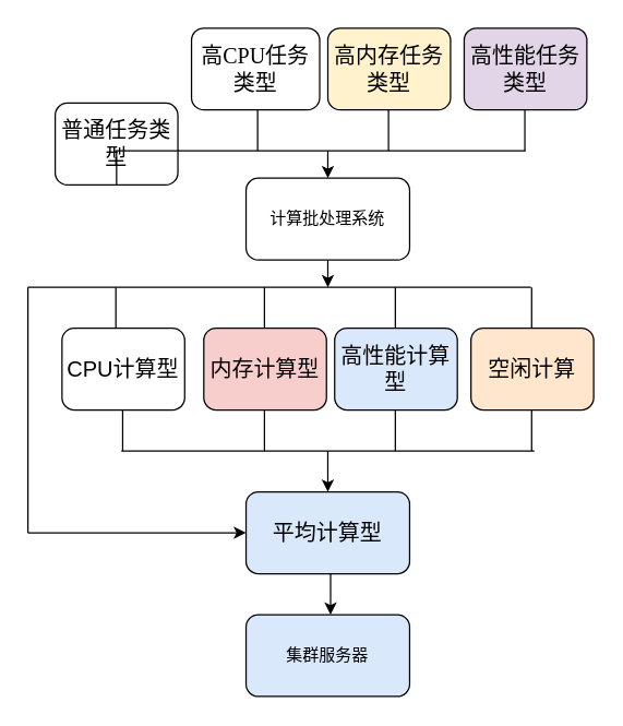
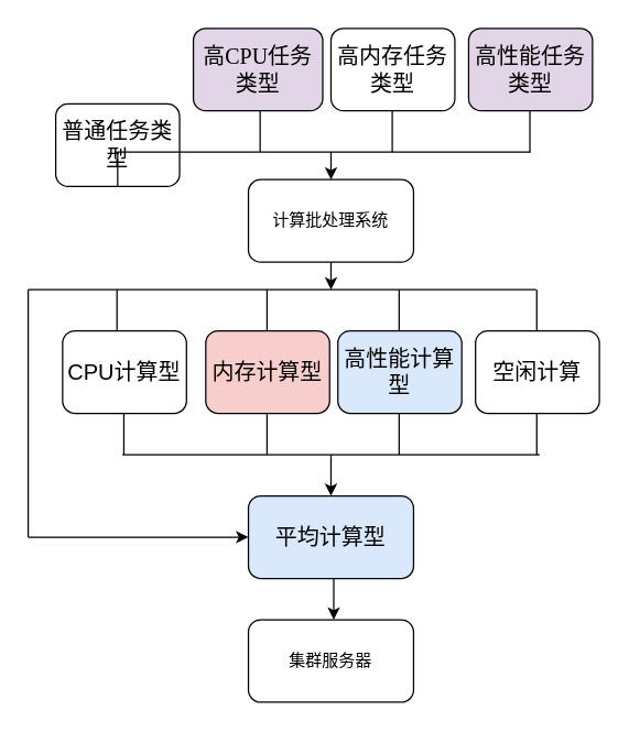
  <mxCell id="0" />
  <mxCell id="1" parent="0" />
  <mxCell id="2" value="&lt;span style=&quot;font-size:12.0pt;font-family:&amp;quot;PMingLiU&amp;quot;,serif;&lt;br/&gt;mso-bidi-font-family:&amp;quot;Times New Roman&amp;quot;;mso-font-kerning:1.0pt;mso-ansi-language:&lt;br/&gt;EN-US;mso-fareast-language:ZH-CN;mso-bidi-language:AR-SA&quot;&gt;普通任务类型&lt;/span&gt;" style="rounded=1;whiteSpace=wrap;html=1;" vertex="1" parent="1"><mxGeometry x="40" y="75" width="90" height="60" as="geometry" /></mxCell>
- <mxCell id="3" value="&lt;span style=&quot;font-size:12.0pt;font-family:&amp;quot;PMingLiU&amp;quot;,serif;&lt;br/&gt;mso-bidi-font-family:&amp;quot;Times New Roman&amp;quot;;mso-font-kerning:1.0pt;mso-ansi-language:&lt;br/&gt;EN-US;mso-fareast-language:ZH-CN;mso-bidi-language:AR-SA&quot;&gt;高&lt;span lang=&quot;EN-US&quot;&gt;CPU&lt;/span&gt;任务类型&lt;/span&gt;" style="rounded=1;whiteSpace=wrap;html=1;" vertex="1" parent="1"><mxGeometry x="140" y="20" width="94" height="60" as="geometry" /></mxCell>
+ <mxCell id="3" value="&lt;span style=&quot;font-size:12.0pt;font-family:&amp;quot;PMingLiU&amp;quot;,serif;&lt;br/&gt;mso-bidi-font-family:&amp;quot;Times New Roman&amp;quot;;mso-font-kerning:1.0pt;mso-ansi-language:&lt;br/&gt;EN-US;mso-fareast-language:ZH-CN;mso-bidi-language:AR-SA&quot;&gt;高&lt;span lang=&quot;EN-US&quot;&gt;CPU&lt;/span&gt;任务类型&lt;/span&gt;" style="rounded=1;whiteSpace=wrap;html=1;fillColor=#e1d5e7;" vertex="1" parent="1"><mxGeometry x="140" y="20" width="94" height="60" as="geometry" /></mxCell>
  <mxCell id="4" value="&lt;span style=&quot;font-size:12.0pt;font-family:&amp;quot;PMingLiU&amp;quot;,serif;&lt;br/&gt;mso-bidi-font-family:&amp;quot;Times New Roman&amp;quot;;mso-font-kerning:1.0pt;mso-ansi-language:&lt;br/&gt;EN-US;mso-fareast-language:ZH-CN;mso-bidi-language:AR-SA&quot;&gt;高性能任务类型&lt;/span&gt;" style="rounded=1;whiteSpace=wrap;html=1;fillColor=#e1d5e7;" vertex="1" parent="1"><mxGeometry x="340" y="20" width="90" height="60" as="geometry" /></mxCell>
- <mxCell id="5" value="&lt;span style=&quot;font-size:12.0pt;font-family:&amp;quot;PMingLiU&amp;quot;,serif;&lt;br/&gt;mso-bidi-font-family:&amp;quot;Times New Roman&amp;quot;;mso-font-kerning:1.0pt;mso-ansi-language:&lt;br/&gt;EN-US;mso-fareast-language:ZH-CN;mso-bidi-language:AR-SA&quot;&gt;高内存任务类型&lt;/span&gt;" style="rounded=1;whiteSpace=wrap;html=1;fillColor=#fff2cc;" vertex="1" parent="1"><mxGeometry x="240" y="20" width="90" height="60" as="geometry" /></mxCell>
+ <mxCell id="5" value="&lt;span style=&quot;font-size:12.0pt;font-family:&amp;quot;PMingLiU&amp;quot;,serif;&lt;br/&gt;mso-bidi-font-family:&amp;quot;Times New Roman&amp;quot;;mso-font-kerning:1.0pt;mso-ansi-language:&lt;br/&gt;EN-US;mso-fareast-language:ZH-CN;mso-bidi-language:AR-SA&quot;&gt;高内存任务类型&lt;/span&gt;" style="rounded=1;whiteSpace=wrap;html=1;" vertex="1" parent="1"><mxGeometry x="240" y="20" width="90" height="60" as="geometry" /></mxCell>
  <mxCell id="6" value="计算批处理系统" style="rounded=1;whiteSpace=wrap;html=1;" vertex="1" parent="1"><mxGeometry x="180" y="130" width="120" height="60" as="geometry" /></mxCell>
  <mxCell id="7" value="&lt;span style=&quot;font-size:12.0pt;font-family:&amp;quot;PMingLiU&amp;quot;,serif;&lt;br/&gt;mso-bidi-font-family:&amp;quot;Times New Roman&amp;quot;;mso-font-kerning:1.0pt;mso-ansi-language:&lt;br/&gt;EN-US;mso-fareast-language:ZH-CN;mso-bidi-language:AR-SA&quot;&gt;平均计算型&lt;/span&gt;" style="rounded=1;whiteSpace=wrap;html=1;fillColor=#dae8fc;" vertex="1" parent="1"><mxGeometry x="180" y="360" width="120" height="60" as="geometry" /></mxCell>
- <mxCell id="8" value="&lt;span style=&quot;font-size:12.0pt;font-family:&amp;quot;PMingLiU&amp;quot;,serif;&lt;br/&gt;mso-bidi-font-family:&amp;quot;Times New Roman&amp;quot;;mso-font-kerning:1.0pt;mso-ansi-language:&lt;br/&gt;EN-US;mso-fareast-language:ZH-CN;mso-bidi-language:AR-SA&quot;&gt;空闲计算&lt;/span&gt;" style="rounded=1;whiteSpace=wrap;html=1;fillColor=#ffe6cc;" vertex="1" parent="1"><mxGeometry x="345" y="240" width="90" height="60" as="geometry" /></mxCell>
+ <mxCell id="8" value="&lt;span style=&quot;font-size:12.0pt;font-family:&amp;quot;PMingLiU&amp;quot;,serif;&lt;br/&gt;mso-bidi-font-family:&amp;quot;Times New Roman&amp;quot;;mso-font-kerning:1.0pt;mso-ansi-language:&lt;br/&gt;EN-US;mso-fareast-language:ZH-CN;mso-bidi-language:AR-SA&quot;&gt;空闲计算&lt;/span&gt;" style="rounded=1;whiteSpace=wrap;html=1;" vertex="1" parent="1"><mxGeometry x="345" y="240" width="90" height="60" as="geometry" /></mxCell>
  <mxCell id="9" value="&lt;span style=&quot;font-size:12.0pt;font-family:&lt;br/&gt;&amp;quot;PMingLiU&amp;quot;,serif;mso-bidi-font-family:&amp;quot;Times New Roman&amp;quot;;mso-font-kerning:1.0pt;&lt;br/&gt;mso-ansi-language:EN-US;mso-fareast-language:ZH-CN;mso-bidi-language:AR-SA&quot; lang=&quot;EN-US&quot;&gt;CPU&lt;/span&gt;&lt;span style=&quot;font-size:12.0pt;font-family:&amp;quot;PMingLiU&amp;quot;,serif;mso-bidi-font-family:&amp;quot;Times New Roman&amp;quot;;&lt;br/&gt;mso-font-kerning:1.0pt;mso-ansi-language:EN-US;mso-fareast-language:ZH-CN;&lt;br/&gt;mso-bidi-language:AR-SA&quot;&gt;计算型&lt;/span&gt;" style="rounded=1;whiteSpace=wrap;html=1;" vertex="1" parent="1"><mxGeometry x="45" y="240" width="90" height="60" as="geometry" /></mxCell>
  <mxCell id="10" value="&lt;span style=&quot;font-size:12.0pt;font-family:&amp;quot;PMingLiU&amp;quot;,serif;&lt;br/&gt;mso-bidi-font-family:&amp;quot;Times New Roman&amp;quot;;mso-font-kerning:1.0pt;mso-ansi-language:&lt;br/&gt;EN-US;mso-fareast-language:ZH-CN;mso-bidi-language:AR-SA&quot;&gt;高性能计算型&lt;/span&gt;" style="rounded=1;whiteSpace=wrap;html=1;fillColor=#dae8fc;" vertex="1" parent="1"><mxGeometry x="245" y="240" width="90" height="60" as="geometry" /></mxCell>
  <mxCell id="11" value="&lt;span style=&quot;font-size:12.0pt;font-family:&amp;quot;PMingLiU&amp;quot;,serif;&lt;br/&gt;mso-bidi-font-family:&amp;quot;Times New Roman&amp;quot;;mso-font-kerning:1.0pt;mso-ansi-language:&lt;br/&gt;EN-US;mso-fareast-language:ZH-CN;mso-bidi-language:AR-SA&quot;&gt;内存计算型&lt;/span&gt;" style="rounded=1;whiteSpace=wrap;html=1;fillColor=#f8cecc;" vertex="1" parent="1"><mxGeometry x="149" y="240" width="90" height="60" as="geometry" /></mxCell>
- <mxCell id="12" value="集群服务器" style="rounded=1;whiteSpace=wrap;html=1;fillColor=#dae8fc;" vertex="1" parent="1"><mxGeometry x="180" y="450" width="120" height="60" as="geometry" /></mxCell>
+ <mxCell id="12" value="集群服务器" style="rounded=1;whiteSpace=wrap;html=1;" vertex="1" parent="1"><mxGeometry x="180" y="450" width="120" height="60" as="geometry" /></mxCell>
  <mxCell id="13" value="" style="endArrow=none;html=1;rounded=0;" edge="1" parent="1"><mxGeometry width="50" height="50" relative="1" as="geometry"><mxPoint x="84" y="110" as="sourcePoint" /><mxPoint x="385" y="110" as="targetPoint" /></mxGeometry></mxCell>
  <mxCell id="14" value="" style="endArrow=none;html=1;rounded=0;exitX=0.5;exitY=1;exitDx=0;exitDy=0;" edge="1" parent="1" source="2"><mxGeometry width="50" height="50" relative="1" as="geometry"><mxPoint x="90" y="120" as="sourcePoint" /><mxPoint x="85" y="110" as="targetPoint" /></mxGeometry></mxCell>
  <mxCell id="15" value="" style="endArrow=none;html=1;rounded=0;exitX=0.5;exitY=1;exitDx=0;exitDy=0;" edge="1" parent="1"><mxGeometry width="50" height="50" relative="1" as="geometry"><mxPoint x="188.5" y="80" as="sourcePoint" /><mxPoint x="188.5" y="110" as="targetPoint" /></mxGeometry></mxCell>
  <mxCell id="16" value="" style="endArrow=none;html=1;rounded=0;exitX=0.5;exitY=1;exitDx=0;exitDy=0;" edge="1" parent="1"><mxGeometry width="50" height="50" relative="1" as="geometry"><mxPoint x="284.5" y="80" as="sourcePoint" /><mxPoint x="284.5" y="110" as="targetPoint" /></mxGeometry></mxCell>
  <mxCell id="17" value="" style="endArrow=none;html=1;rounded=0;exitX=0.5;exitY=1;exitDx=0;exitDy=0;" edge="1" parent="1"><mxGeometry width="50" height="50" relative="1" as="geometry"><mxPoint x="384.5" y="80" as="sourcePoint" /><mxPoint x="384.5" y="110" as="targetPoint" /></mxGeometry></mxCell>
  <mxCell id="18" value="" style="endArrow=classic;html=1;rounded=0;entryX=0.5;entryY=0;entryDx=0;entryDy=0;" edge="1" parent="1" target="6"><mxGeometry width="50" height="50" relative="1" as="geometry"><mxPoint x="240" y="110" as="sourcePoint" /><mxPoint x="240" y="120" as="targetPoint" /></mxGeometry></mxCell>
  <mxCell id="19" value="" style="endArrow=none;html=1;rounded=0;" edge="1" parent="1"><mxGeometry width="50" height="50" relative="1" as="geometry"><mxPoint x="20" y="210" as="sourcePoint" /><mxPoint x="389" y="210" as="targetPoint" /></mxGeometry></mxCell>
  <mxCell id="20" value="" style="endArrow=none;html=1;rounded=0;exitX=0.5;exitY=1;exitDx=0;exitDy=0;" edge="1" parent="1"><mxGeometry width="50" height="50" relative="1" as="geometry"><mxPoint x="84.5" y="210" as="sourcePoint" /><mxPoint x="84.5" y="240" as="targetPoint" /></mxGeometry></mxCell>
  <mxCell id="21" value="" style="endArrow=none;html=1;rounded=0;exitX=0.5;exitY=1;exitDx=0;exitDy=0;" edge="1" parent="1"><mxGeometry width="50" height="50" relative="1" as="geometry"><mxPoint x="193.5" y="210" as="sourcePoint" /><mxPoint x="193.5" y="240" as="targetPoint" /></mxGeometry></mxCell>
  <mxCell id="22" value="" style="endArrow=none;html=1;rounded=0;exitX=0.5;exitY=1;exitDx=0;exitDy=0;" edge="1" parent="1"><mxGeometry width="50" height="50" relative="1" as="geometry"><mxPoint x="289.5" y="210" as="sourcePoint" /><mxPoint x="289.5" y="240" as="targetPoint" /></mxGeometry></mxCell>
  <mxCell id="23" value="" style="endArrow=none;html=1;rounded=0;exitX=0.5;exitY=1;exitDx=0;exitDy=0;" edge="1" parent="1"><mxGeometry width="50" height="50" relative="1" as="geometry"><mxPoint x="389.5" y="210" as="sourcePoint" /><mxPoint x="389.5" y="240" as="targetPoint" /></mxGeometry></mxCell>
  <mxCell id="24" value="" style="endArrow=classic;html=1;rounded=0;entryX=0.5;entryY=0;entryDx=0;entryDy=0;" edge="1" parent="1"><mxGeometry width="50" height="50" relative="1" as="geometry"><mxPoint x="240" y="190" as="sourcePoint" /><mxPoint x="240" y="210" as="targetPoint" /></mxGeometry></mxCell>
  <mxCell id="25" value="" style="endArrow=none;html=1;rounded=0;" edge="1" parent="1"><mxGeometry width="50" height="50" relative="1" as="geometry"><mxPoint x="88.5" y="330" as="sourcePoint" /><mxPoint x="391.5" y="330" as="targetPoint" /></mxGeometry></mxCell>
  <mxCell id="26" value="" style="endArrow=none;html=1;rounded=0;exitX=0.5;exitY=1;exitDx=0;exitDy=0;" edge="1" parent="1"><mxGeometry width="50" height="50" relative="1" as="geometry"><mxPoint x="89.5" y="300" as="sourcePoint" /><mxPoint x="89.5" y="330" as="targetPoint" /></mxGeometry></mxCell>
  <mxCell id="27" value="" style="endArrow=none;html=1;rounded=0;exitX=0.5;exitY=1;exitDx=0;exitDy=0;" edge="1" parent="1"><mxGeometry width="50" height="50" relative="1" as="geometry"><mxPoint x="193.5" y="300" as="sourcePoint" /><mxPoint x="193.5" y="330" as="targetPoint" /></mxGeometry></mxCell>
  <mxCell id="28" value="" style="endArrow=none;html=1;rounded=0;exitX=0.5;exitY=1;exitDx=0;exitDy=0;" edge="1" parent="1"><mxGeometry width="50" height="50" relative="1" as="geometry"><mxPoint x="289.5" y="300" as="sourcePoint" /><mxPoint x="289.5" y="330" as="targetPoint" /></mxGeometry></mxCell>
  <mxCell id="29" value="" style="endArrow=none;html=1;rounded=0;exitX=0.5;exitY=1;exitDx=0;exitDy=0;" edge="1" parent="1"><mxGeometry width="50" height="50" relative="1" as="geometry"><mxPoint x="389.5" y="300" as="sourcePoint" /><mxPoint x="389.5" y="330" as="targetPoint" /></mxGeometry></mxCell>
  <mxCell id="30" value="" style="endArrow=classic;html=1;rounded=0;entryX=0.5;entryY=0;entryDx=0;entryDy=0;" edge="1" parent="1" target="7"><mxGeometry width="50" height="50" relative="1" as="geometry"><mxPoint x="240" y="330" as="sourcePoint" /><mxPoint x="240" y="350" as="targetPoint" /></mxGeometry></mxCell>
  <mxCell id="31" value="" style="endArrow=classic;html=1;rounded=0;entryX=0.5;entryY=0;entryDx=0;entryDy=0;" edge="1" parent="1"><mxGeometry width="50" height="50" relative="1" as="geometry"><mxPoint x="242" y="420" as="sourcePoint" /><mxPoint x="242" y="450" as="targetPoint" /></mxGeometry></mxCell>
  <mxCell id="32" value="" style="endArrow=none;html=1;rounded=0;" edge="1" parent="1"><mxGeometry width="50" height="50" relative="1" as="geometry"><mxPoint x="20" y="390" as="sourcePoint" /><mxPoint x="20" y="210" as="targetPoint" /></mxGeometry></mxCell>
  <mxCell id="33" value="" style="endArrow=classic;html=1;rounded=0;entryX=0;entryY=0.5;entryDx=0;entryDy=0;" edge="1" parent="1" target="7"><mxGeometry width="50" height="50" relative="1" as="geometry"><mxPoint x="20" y="390" as="sourcePoint" /><mxPoint x="240" y="240" as="targetPoint" /></mxGeometry></mxCell>
